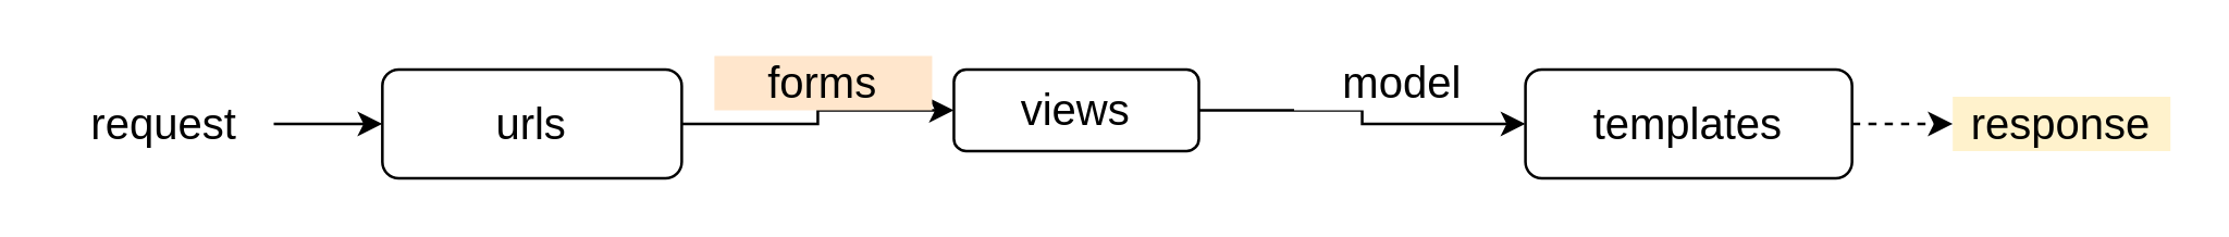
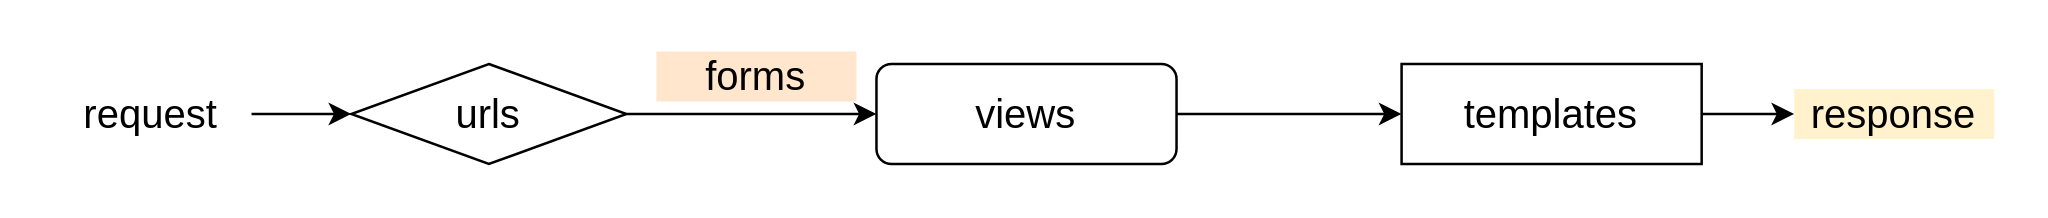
  <mxCell id="0" />
  <mxCell id="1" parent="0" />
  <mxCell id="2" style="edgeStyle=orthogonalEdgeStyle;rounded=0;orthogonalLoop=1;jettySize=auto;html=1;entryX=0;entryY=0.5;entryDx=0;entryDy=0;" edge="1" parent="1" source="3" target="5"><mxGeometry relative="1" as="geometry" /></mxCell>
- <mxCell id="3" value="&lt;font style=&quot;font-size: 16px;&quot;&gt;urls&lt;/font&gt;" style="rounded=1;whiteSpace=wrap;html=1;" vertex="1" parent="1"><mxGeometry x="140" y="25" width="110" height="40" as="geometry" /></mxCell>
+ <mxCell id="3" value="&lt;font style=&quot;font-size: 16px;&quot;&gt;urls&lt;/font&gt;" style="rhombus;whiteSpace=wrap;html=1;" vertex="1" parent="1"><mxGeometry x="140" y="25" width="110" height="40" as="geometry" /></mxCell>
  <mxCell id="4" style="edgeStyle=orthogonalEdgeStyle;rounded=0;orthogonalLoop=1;jettySize=auto;html=1;entryX=0;entryY=0.5;entryDx=0;entryDy=0;" edge="1" parent="1" source="5" target="7"><mxGeometry relative="1" as="geometry" /></mxCell>
- <mxCell id="5" value="&lt;font style=&quot;font-size: 16px;&quot;&gt;views&lt;/font&gt;" style="rounded=1;whiteSpace=wrap;html=1;" vertex="1" parent="1"><mxGeometry x="350" y="25" width="90" height="30" as="geometry" /></mxCell>
- <mxCell id="6" style="edgeStyle=orthogonalEdgeStyle;rounded=0;orthogonalLoop=1;jettySize=auto;html=1;entryX=0;entryY=0.5;entryDx=0;entryDy=0;dashed=1;" edge="1" parent="1" source="7" target="11"><mxGeometry relative="1" as="geometry" /></mxCell>
- <mxCell id="7" value="&lt;font style=&quot;font-size: 16px;&quot;&gt;templates&lt;/font&gt;" style="rounded=1;whiteSpace=wrap;html=1;" vertex="1" parent="1"><mxGeometry x="560" y="25" width="120" height="40" as="geometry" /></mxCell>
+ <mxCell id="5" value="&lt;font style=&quot;font-size: 16px;&quot;&gt;views&lt;/font&gt;" style="rounded=1;whiteSpace=wrap;html=1;" vertex="1" parent="1"><mxGeometry x="350" y="25" width="120" height="40" as="geometry" /></mxCell>
+ <mxCell id="6" style="edgeStyle=orthogonalEdgeStyle;rounded=0;orthogonalLoop=1;jettySize=auto;html=1;entryX=0;entryY=0.5;entryDx=0;entryDy=0;" edge="1" parent="1" source="7" target="11"><mxGeometry relative="1" as="geometry" /></mxCell>
+ <mxCell id="7" value="&lt;font style=&quot;font-size: 16px;&quot;&gt;templates&lt;/font&gt;" style="whiteSpace=wrap;html=1;rounded=0;" vertex="1" parent="1"><mxGeometry x="560" y="25" width="120" height="40" as="geometry" /></mxCell>
  <mxCell id="8" style="edgeStyle=orthogonalEdgeStyle;rounded=0;orthogonalLoop=1;jettySize=auto;html=1;entryX=0;entryY=0.5;entryDx=0;entryDy=0;" edge="1" parent="1" source="9" target="3"><mxGeometry relative="1" as="geometry" /></mxCell>
  <mxCell id="9" value="&lt;font style=&quot;font-size: 16px;&quot;&gt;request&lt;/font&gt;" style="rounded=0;whiteSpace=wrap;html=1;strokeColor=none;" vertex="1" parent="1"><mxGeometry x="20" y="35" width="80" height="20" as="geometry" /></mxCell>
  <mxCell id="10" value="&lt;font style=&quot;font-size: 16px;&quot;&gt;forms&lt;/font&gt;" style="rounded=0;whiteSpace=wrap;html=1;strokeColor=none;fillColor=#ffe6cc;" vertex="1" parent="1"><mxGeometry x="262" y="20" width="80" height="20" as="geometry" /></mxCell>
  <mxCell id="11" value="&lt;font style=&quot;font-size: 16px;&quot;&gt;response&lt;/font&gt;" style="rounded=0;whiteSpace=wrap;html=1;strokeColor=none;fillColor=#fff2cc;" vertex="1" parent="1"><mxGeometry x="717" y="35" width="80" height="20" as="geometry" /></mxCell>
- <mxCell id="12" value="&lt;font style=&quot;font-size: 16px;&quot;&gt;model&lt;/font&gt;" style="rounded=0;whiteSpace=wrap;html=1;strokeColor=none;" vertex="1" parent="1"><mxGeometry x="475" y="20" width="80" height="20" as="geometry" /></mxCell>
